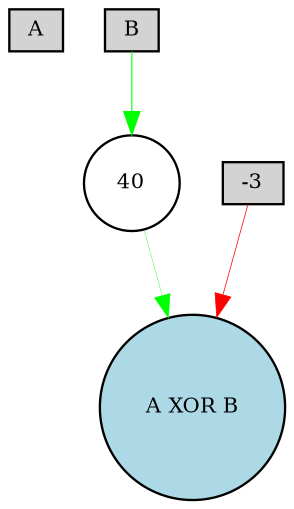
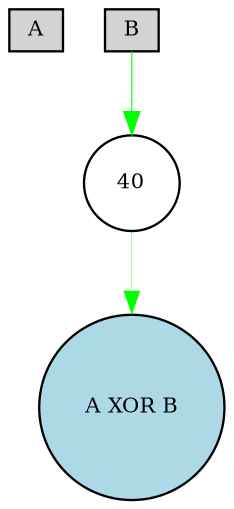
  digraph {
    node [fillcolor=lightgray fontsize=9 shape=box style=filled]
    edge [color=green style=solid]
    A [height=0.2 width=0.2]
    B [height=0.2 width=0.2]
    n3 [fillcolor=white height=0.2 label=40 shape=circle width=0.2]
    "A XOR B" [fillcolor=lightblue height=0.2 shape=circle width=0.2]
-   -3 [height=0.2 width=0.2]
    B -> n3 [penwidth=0.470079527384792]
    n3 -> "A XOR B" [penwidth=0.16715617445108066]
-   -3 -> "A XOR B" [color=red penwidth=0.32287521704726513]
  }
